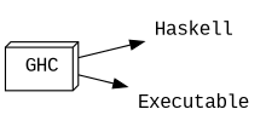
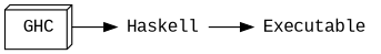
  digraph {
    fontname="Liberation Mono"
    rankdir=LR
    node [fontname="Liberation Mono" shape=plaintext]
    edge [fontname="Liberation Mono"]
    GHC [shape=box3d]
    Haskell
    Executable
    GHC -> Haskell
-   GHC -> Executable
+   Haskell -> Executable
  }
